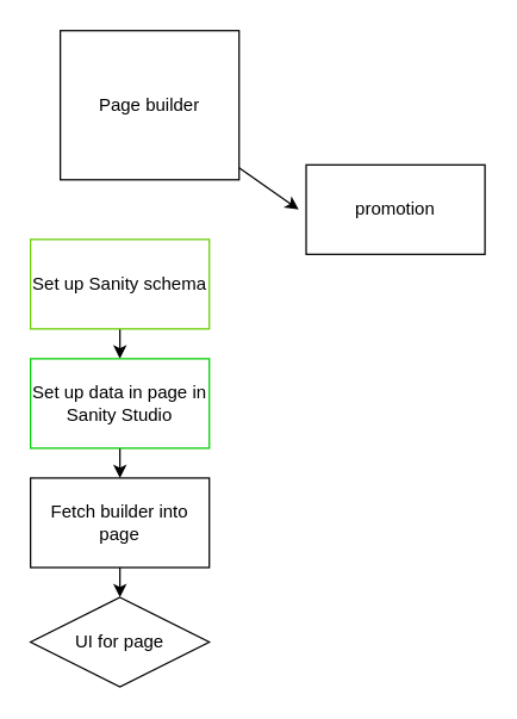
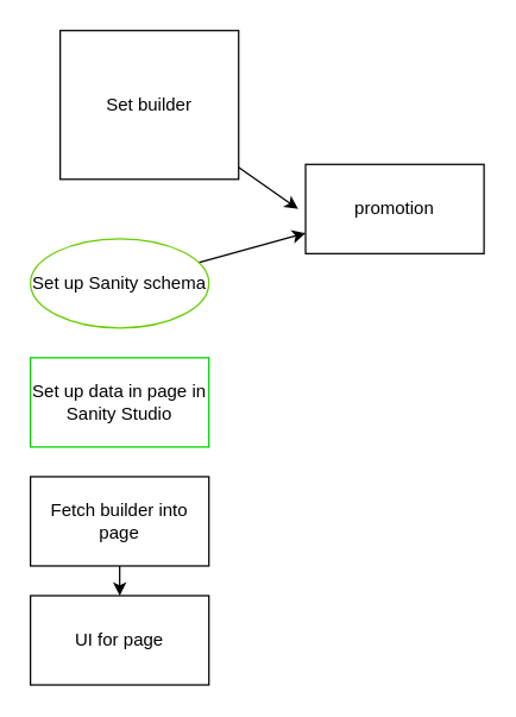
  <mxCell id="0" />
  <mxCell id="1" parent="0" />
- <mxCell id="2" style="edgeStyle=none;html=1;entryX=0.5;entryY=0;entryDx=0;entryDy=0;" parent="1" source="3" target="5" edge="1"><mxGeometry relative="1" as="geometry" /></mxCell>
- <mxCell id="3" value="Set up Sanity schema" style="rounded=0;whiteSpace=wrap;html=1;strokeColor=#66CC00;" parent="1" vertex="1"><mxGeometry x="20" y="160" width="120" height="60" as="geometry" /></mxCell>
- <mxCell id="4" style="edgeStyle=none;html=1;entryX=0.5;entryY=0;entryDx=0;entryDy=0;" parent="1" source="5" target="7" edge="1"><mxGeometry relative="1" as="geometry" /></mxCell>
+ <mxCell id="2" style="edgeStyle=none;html=1;" parent="1" source="3" target="11" edge="1"><mxGeometry relative="1" as="geometry" /></mxCell>
+ <mxCell id="3" value="Set up Sanity schema" style="ellipse;whiteSpace=wrap;html=1;strokeColor=#66CC00;" parent="1" vertex="1"><mxGeometry x="20" y="160" width="120" height="60" as="geometry" /></mxCell>
  <mxCell id="5" value="Set up data in page in Sanity Studio" style="rounded=0;whiteSpace=wrap;html=1;strokeColor=#00CC00;" parent="1" vertex="1"><mxGeometry x="20" y="240" width="120" height="60" as="geometry" /></mxCell>
  <mxCell id="6" value="" style="edgeStyle=none;html=1;" parent="1" source="7" target="8" edge="1"><mxGeometry relative="1" as="geometry" /></mxCell>
  <mxCell id="7" value="Fetch builder into page" style="rounded=0;whiteSpace=wrap;html=1;" parent="1" vertex="1"><mxGeometry x="20" y="320" width="120" height="60" as="geometry" /></mxCell>
- <mxCell id="8" value="UI for page" style="rhombus;whiteSpace=wrap;html=1;" parent="1" vertex="1"><mxGeometry x="20" y="400" width="120" height="60" as="geometry" /></mxCell>
+ <mxCell id="8" value="UI for page" style="rounded=0;whiteSpace=wrap;html=1;" parent="1" vertex="1"><mxGeometry x="20" y="400" width="120" height="60" as="geometry" /></mxCell>
  <mxCell id="9" style="edgeStyle=none;html=1;" parent="1" source="10" edge="1"><mxGeometry relative="1" as="geometry"><mxPoint x="200" y="140" as="targetPoint" /></mxGeometry></mxCell>
- <mxCell id="10" value="Page builder" style="rounded=0;whiteSpace=wrap;html=1;" parent="1" vertex="1"><mxGeometry x="40" y="20" width="120" height="100" as="geometry" /></mxCell>
+ <mxCell id="10" value="Set builder" style="rounded=0;whiteSpace=wrap;html=1;" parent="1" vertex="1"><mxGeometry x="40" y="20" width="120" height="100" as="geometry" /></mxCell>
  <mxCell id="11" value="promotion" style="rounded=0;whiteSpace=wrap;html=1;" parent="1" vertex="1"><mxGeometry x="205" y="110" width="120" height="60" as="geometry" /></mxCell>
